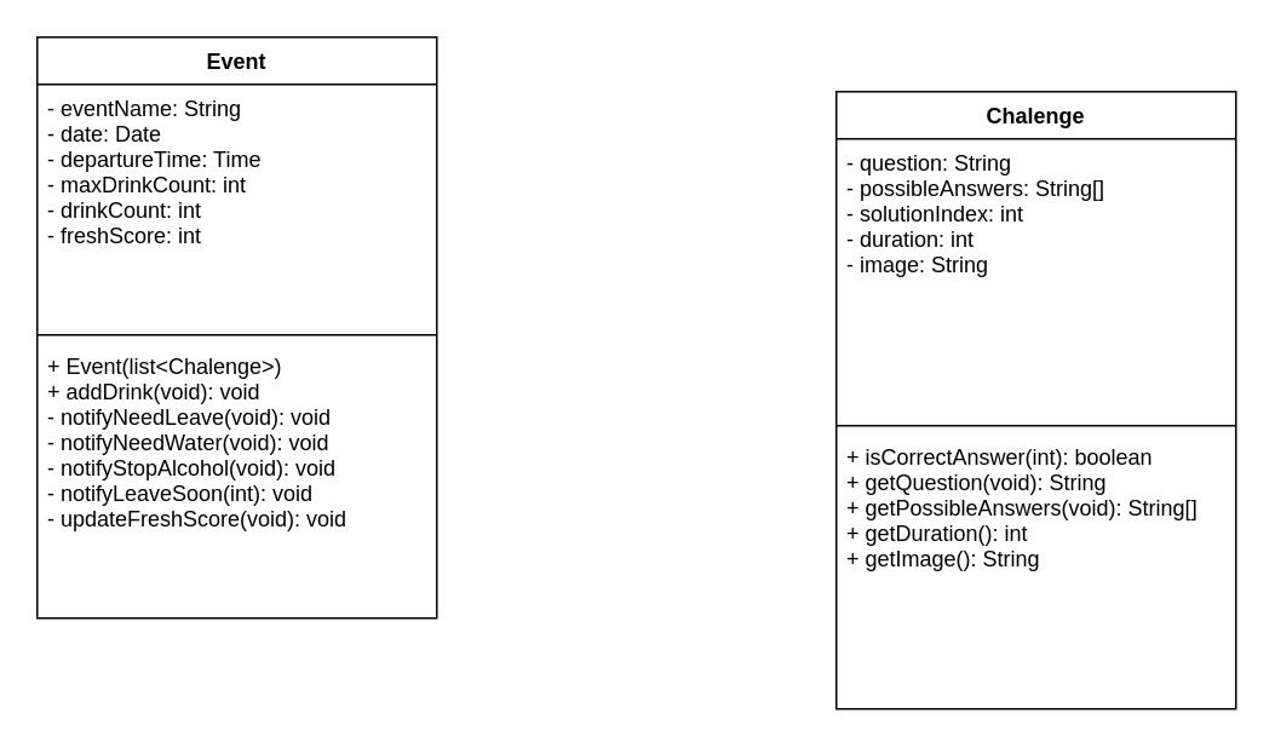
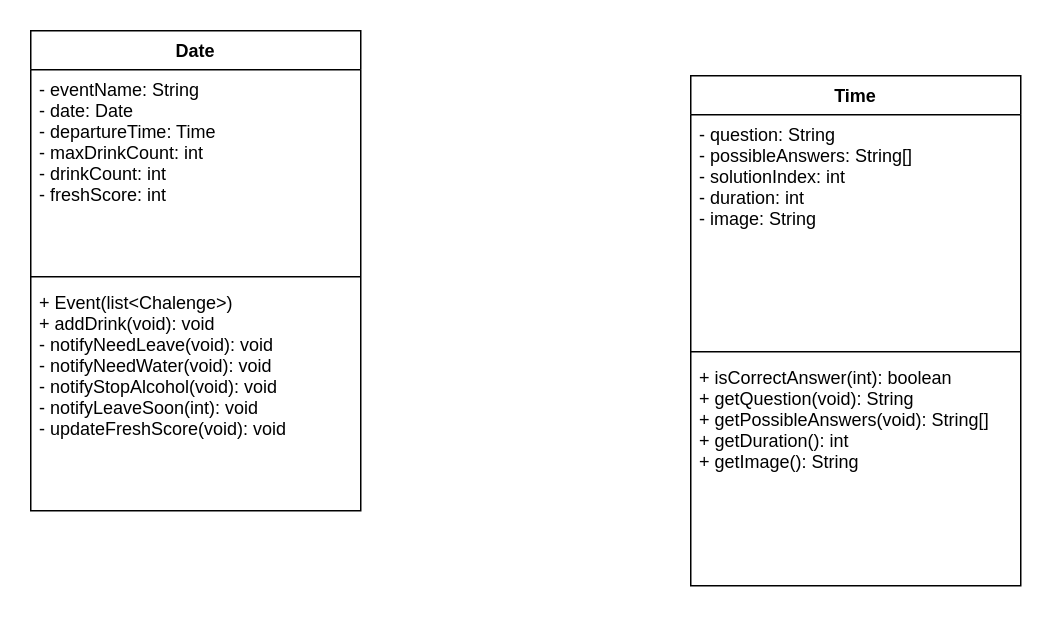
  <mxCell id="0" />
  <mxCell id="1" parent="0" />
- <mxCell id="2" value="Event" style="swimlane;fontStyle=1;align=center;verticalAlign=top;childLayout=stackLayout;horizontal=1;startSize=26;horizontalStack=0;resizeParent=1;resizeParentMax=0;resizeLast=0;collapsible=1;marginBottom=0;" vertex="1" parent="1"><mxGeometry x="20" y="20" width="220" height="320" as="geometry" /></mxCell>
+ <mxCell id="2" value="Date" style="swimlane;fontStyle=1;align=center;verticalAlign=top;childLayout=stackLayout;horizontal=1;startSize=26;horizontalStack=0;resizeParent=1;resizeParentMax=0;resizeLast=0;collapsible=1;marginBottom=0;" vertex="1" parent="1"><mxGeometry x="20" y="20" width="220" height="320" as="geometry" /></mxCell>
  <mxCell id="3" value="- eventName: String&#10;- date: Date&#10;- departureTime: Time&#10;- maxDrinkCount: int&#10;- drinkCount: int&#10;- freshScore: int&#10;&#10;" style="text;strokeColor=none;fillColor=none;align=left;verticalAlign=top;spacingLeft=4;spacingRight=4;overflow=hidden;rotatable=0;points=[[0,0.5],[1,0.5]];portConstraint=eastwest;" vertex="1" parent="2"><mxGeometry y="26" width="220" height="134" as="geometry" /></mxCell>
  <mxCell id="4" value="" style="line;strokeWidth=1;fillColor=none;align=left;verticalAlign=middle;spacingTop=-1;spacingLeft=3;spacingRight=3;rotatable=0;labelPosition=right;points=[];portConstraint=eastwest;" vertex="1" parent="2"><mxGeometry y="160" width="220" height="8" as="geometry" /></mxCell>
  <mxCell id="5" value="+ Event(list&lt;Chalenge&gt;)&#10;+ addDrink(void): void&#10;- notifyNeedLeave(void): void&#10;- notifyNeedWater(void): void&#10;- notifyStopAlcohol(void): void&#10;- notifyLeaveSoon(int): void&#10;- updateFreshScore(void): void" style="text;strokeColor=none;fillColor=none;align=left;verticalAlign=top;spacingLeft=4;spacingRight=4;overflow=hidden;rotatable=0;points=[[0,0.5],[1,0.5]];portConstraint=eastwest;" vertex="1" parent="2"><mxGeometry y="168" width="220" height="152" as="geometry" /></mxCell>
- <mxCell id="6" value="Chalenge" style="swimlane;fontStyle=1;align=center;verticalAlign=top;childLayout=stackLayout;horizontal=1;startSize=26;horizontalStack=0;resizeParent=1;resizeParentMax=0;resizeLast=0;collapsible=1;marginBottom=0;" vertex="1" parent="1"><mxGeometry x="460" y="50" width="220" height="340" as="geometry" /></mxCell>
+ <mxCell id="6" value="Time" style="swimlane;fontStyle=1;align=center;verticalAlign=top;childLayout=stackLayout;horizontal=1;startSize=26;horizontalStack=0;resizeParent=1;resizeParentMax=0;resizeLast=0;collapsible=1;marginBottom=0;" vertex="1" parent="1"><mxGeometry x="460" y="50" width="220" height="340" as="geometry" /></mxCell>
  <mxCell id="7" value="- question: String&#10;- possibleAnswers: String[]&#10;- solutionIndex: int&#10;- duration: int&#10;- image: String&#10;" style="text;strokeColor=none;fillColor=none;align=left;verticalAlign=top;spacingLeft=4;spacingRight=4;overflow=hidden;rotatable=0;points=[[0,0.5],[1,0.5]];portConstraint=eastwest;" vertex="1" parent="6"><mxGeometry y="26" width="220" height="154" as="geometry" /></mxCell>
  <mxCell id="8" value="" style="line;strokeWidth=1;fillColor=none;align=left;verticalAlign=middle;spacingTop=-1;spacingLeft=3;spacingRight=3;rotatable=0;labelPosition=right;points=[];portConstraint=eastwest;" vertex="1" parent="6"><mxGeometry y="180" width="220" height="8" as="geometry" /></mxCell>
  <mxCell id="9" value="+ isCorrectAnswer(int): boolean&#10;+ getQuestion(void): String&#10;+ getPossibleAnswers(void): String[]&#10;+ getDuration(): int&#10;+ getImage(): String" style="text;strokeColor=none;fillColor=none;align=left;verticalAlign=top;spacingLeft=4;spacingRight=4;overflow=hidden;rotatable=0;points=[[0,0.5],[1,0.5]];portConstraint=eastwest;" vertex="1" parent="6"><mxGeometry y="188" width="220" height="152" as="geometry" /></mxCell>
